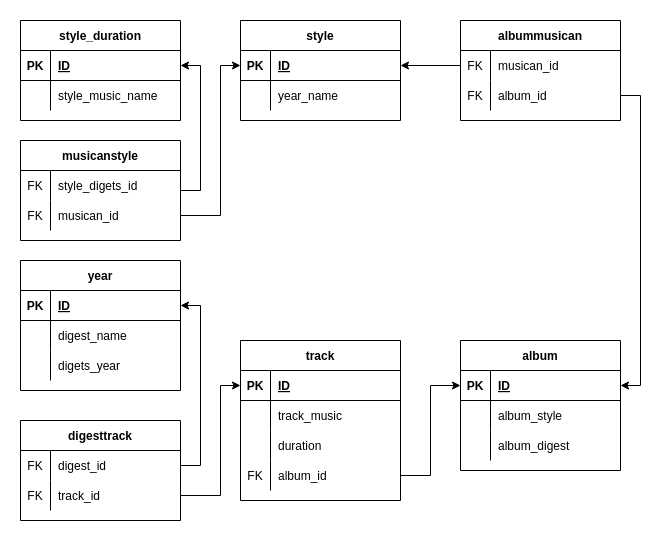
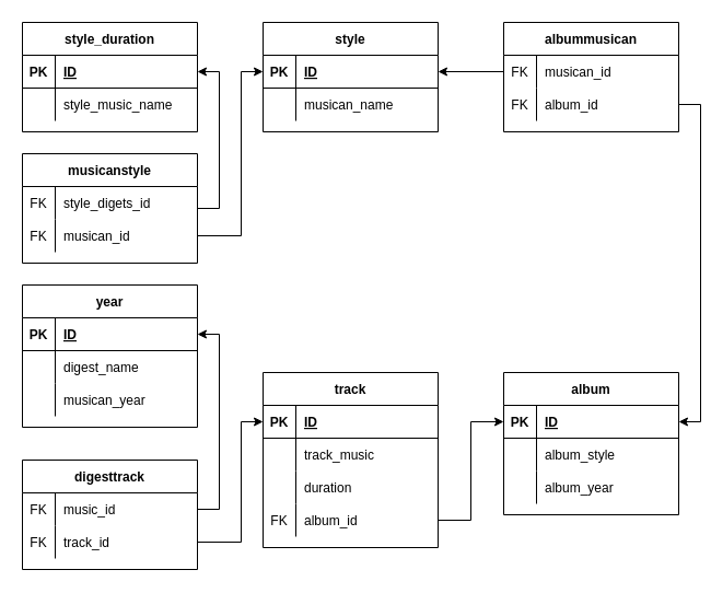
  <mxCell id="0" />
  <mxCell id="1" parent="0" />
  <mxCell id="2" value="style_duration" style="shape=table;startSize=30;container=1;collapsible=1;childLayout=tableLayout;fixedRows=1;rowLines=0;fontStyle=1;align=center;resizeLast=1;" parent="1" vertex="1"><mxGeometry x="20" y="20" width="160" height="100" as="geometry" /></mxCell>
  <mxCell id="3" value="" style="shape=tableRow;horizontal=0;startSize=0;swimlaneHead=0;swimlaneBody=0;fillColor=none;collapsible=0;dropTarget=0;points=[[0,0.5],[1,0.5]];portConstraint=eastwest;top=0;left=0;right=0;bottom=1;" parent="2" vertex="1"><mxGeometry y="30" width="160" height="30" as="geometry" /></mxCell>
  <mxCell id="4" value="PK" style="shape=partialRectangle;connectable=0;fillColor=none;top=0;left=0;bottom=0;right=0;fontStyle=1;overflow=hidden;" parent="3" vertex="1"><mxGeometry width="30" height="30" as="geometry"><mxRectangle width="30" height="30" as="alternateBounds" /></mxGeometry></mxCell>
  <mxCell id="5" value="ID" style="shape=partialRectangle;connectable=0;fillColor=none;top=0;left=0;bottom=0;right=0;align=left;spacingLeft=6;fontStyle=5;overflow=hidden;" parent="3" vertex="1"><mxGeometry x="30" width="130" height="30" as="geometry"><mxRectangle width="130" height="30" as="alternateBounds" /></mxGeometry></mxCell>
  <mxCell id="6" value="" style="shape=tableRow;horizontal=0;startSize=0;swimlaneHead=0;swimlaneBody=0;fillColor=none;collapsible=0;dropTarget=0;points=[[0,0.5],[1,0.5]];portConstraint=eastwest;top=0;left=0;right=0;bottom=0;" parent="2" vertex="1"><mxGeometry y="60" width="160" height="30" as="geometry" /></mxCell>
  <mxCell id="7" value="" style="shape=partialRectangle;connectable=0;fillColor=none;top=0;left=0;bottom=0;right=0;editable=1;overflow=hidden;" parent="6" vertex="1"><mxGeometry width="30" height="30" as="geometry"><mxRectangle width="30" height="30" as="alternateBounds" /></mxGeometry></mxCell>
  <mxCell id="8" value="style_music_name" style="shape=partialRectangle;connectable=0;fillColor=none;top=0;left=0;bottom=0;right=0;align=left;spacingLeft=6;overflow=hidden;" parent="6" vertex="1"><mxGeometry x="30" width="130" height="30" as="geometry"><mxRectangle width="130" height="30" as="alternateBounds" /></mxGeometry></mxCell>
  <mxCell id="9" value="track" style="shape=table;startSize=30;container=1;collapsible=1;childLayout=tableLayout;fixedRows=1;rowLines=0;fontStyle=1;align=center;resizeLast=1;" parent="1" vertex="1"><mxGeometry x="240" y="340" width="160" height="160" as="geometry" /></mxCell>
  <mxCell id="10" value="" style="shape=tableRow;horizontal=0;startSize=0;swimlaneHead=0;swimlaneBody=0;fillColor=none;collapsible=0;dropTarget=0;points=[[0,0.5],[1,0.5]];portConstraint=eastwest;top=0;left=0;right=0;bottom=1;" parent="9" vertex="1"><mxGeometry y="30" width="160" height="30" as="geometry" /></mxCell>
  <mxCell id="11" value="PK" style="shape=partialRectangle;connectable=0;fillColor=none;top=0;left=0;bottom=0;right=0;fontStyle=1;overflow=hidden;" parent="10" vertex="1"><mxGeometry width="30" height="30" as="geometry"><mxRectangle width="30" height="30" as="alternateBounds" /></mxGeometry></mxCell>
  <mxCell id="12" value="ID" style="shape=partialRectangle;connectable=0;fillColor=none;top=0;left=0;bottom=0;right=0;align=left;spacingLeft=6;fontStyle=5;overflow=hidden;" parent="10" vertex="1"><mxGeometry x="30" width="130" height="30" as="geometry"><mxRectangle width="130" height="30" as="alternateBounds" /></mxGeometry></mxCell>
  <mxCell id="13" value="" style="shape=tableRow;horizontal=0;startSize=0;swimlaneHead=0;swimlaneBody=0;fillColor=none;collapsible=0;dropTarget=0;points=[[0,0.5],[1,0.5]];portConstraint=eastwest;top=0;left=0;right=0;bottom=0;" parent="9" vertex="1"><mxGeometry y="60" width="160" height="30" as="geometry" /></mxCell>
  <mxCell id="14" value="" style="shape=partialRectangle;connectable=0;fillColor=none;top=0;left=0;bottom=0;right=0;editable=1;overflow=hidden;" parent="13" vertex="1"><mxGeometry width="30" height="30" as="geometry"><mxRectangle width="30" height="30" as="alternateBounds" /></mxGeometry></mxCell>
  <mxCell id="15" value="track_music" style="shape=partialRectangle;connectable=0;fillColor=none;top=0;left=0;bottom=0;right=0;align=left;spacingLeft=6;overflow=hidden;" parent="13" vertex="1"><mxGeometry x="30" width="130" height="30" as="geometry"><mxRectangle width="130" height="30" as="alternateBounds" /></mxGeometry></mxCell>
  <mxCell id="16" value="" style="shape=tableRow;horizontal=0;startSize=0;swimlaneHead=0;swimlaneBody=0;fillColor=none;collapsible=0;dropTarget=0;points=[[0,0.5],[1,0.5]];portConstraint=eastwest;top=0;left=0;right=0;bottom=0;" parent="9" vertex="1"><mxGeometry y="90" width="160" height="30" as="geometry" /></mxCell>
  <mxCell id="17" value="" style="shape=partialRectangle;connectable=0;fillColor=none;top=0;left=0;bottom=0;right=0;editable=1;overflow=hidden;" parent="16" vertex="1"><mxGeometry width="30" height="30" as="geometry"><mxRectangle width="30" height="30" as="alternateBounds" /></mxGeometry></mxCell>
  <mxCell id="18" value="duration" style="shape=partialRectangle;connectable=0;fillColor=none;top=0;left=0;bottom=0;right=0;align=left;spacingLeft=6;overflow=hidden;" parent="16" vertex="1"><mxGeometry x="30" width="130" height="30" as="geometry"><mxRectangle width="130" height="30" as="alternateBounds" /></mxGeometry></mxCell>
  <mxCell id="19" value="" style="shape=tableRow;horizontal=0;startSize=0;swimlaneHead=0;swimlaneBody=0;fillColor=none;collapsible=0;dropTarget=0;points=[[0,0.5],[1,0.5]];portConstraint=eastwest;top=0;left=0;right=0;bottom=0;" parent="9" vertex="1"><mxGeometry y="120" width="160" height="30" as="geometry" /></mxCell>
  <mxCell id="20" value="FK" style="shape=partialRectangle;connectable=0;fillColor=none;top=0;left=0;bottom=0;right=0;editable=1;overflow=hidden;" parent="19" vertex="1"><mxGeometry width="30" height="30" as="geometry"><mxRectangle width="30" height="30" as="alternateBounds" /></mxGeometry></mxCell>
  <mxCell id="21" value="album_id" style="shape=partialRectangle;connectable=0;fillColor=none;top=0;left=0;bottom=0;right=0;align=left;spacingLeft=6;overflow=hidden;" parent="19" vertex="1"><mxGeometry x="30" width="130" height="30" as="geometry"><mxRectangle width="130" height="30" as="alternateBounds" /></mxGeometry></mxCell>
  <mxCell id="22" value="style" style="shape=table;startSize=30;container=1;collapsible=1;childLayout=tableLayout;fixedRows=1;rowLines=0;fontStyle=1;align=center;resizeLast=1;" parent="1" vertex="1"><mxGeometry x="240" y="20" width="160" height="100" as="geometry" /></mxCell>
  <mxCell id="23" value="" style="shape=tableRow;horizontal=0;startSize=0;swimlaneHead=0;swimlaneBody=0;fillColor=none;collapsible=0;dropTarget=0;points=[[0,0.5],[1,0.5]];portConstraint=eastwest;top=0;left=0;right=0;bottom=1;" parent="22" vertex="1"><mxGeometry y="30" width="160" height="30" as="geometry" /></mxCell>
  <mxCell id="24" value="PK" style="shape=partialRectangle;connectable=0;fillColor=none;top=0;left=0;bottom=0;right=0;fontStyle=1;overflow=hidden;" parent="23" vertex="1"><mxGeometry width="30" height="30" as="geometry"><mxRectangle width="30" height="30" as="alternateBounds" /></mxGeometry></mxCell>
  <mxCell id="25" value="ID" style="shape=partialRectangle;connectable=0;fillColor=none;top=0;left=0;bottom=0;right=0;align=left;spacingLeft=6;fontStyle=5;overflow=hidden;" parent="23" vertex="1"><mxGeometry x="30" width="130" height="30" as="geometry"><mxRectangle width="130" height="30" as="alternateBounds" /></mxGeometry></mxCell>
  <mxCell id="26" value="" style="shape=tableRow;horizontal=0;startSize=0;swimlaneHead=0;swimlaneBody=0;fillColor=none;collapsible=0;dropTarget=0;points=[[0,0.5],[1,0.5]];portConstraint=eastwest;top=0;left=0;right=0;bottom=0;" parent="22" vertex="1"><mxGeometry y="60" width="160" height="30" as="geometry" /></mxCell>
  <mxCell id="27" value="" style="shape=partialRectangle;connectable=0;fillColor=none;top=0;left=0;bottom=0;right=0;editable=1;overflow=hidden;" parent="26" vertex="1"><mxGeometry width="30" height="30" as="geometry"><mxRectangle width="30" height="30" as="alternateBounds" /></mxGeometry></mxCell>
- <mxCell id="28" value="year_name" style="shape=partialRectangle;connectable=0;fillColor=none;top=0;left=0;bottom=0;right=0;align=left;spacingLeft=6;overflow=hidden;" parent="26" vertex="1"><mxGeometry x="30" width="130" height="30" as="geometry"><mxRectangle width="130" height="30" as="alternateBounds" /></mxGeometry></mxCell>
+ <mxCell id="28" value="musican_name" style="shape=partialRectangle;connectable=0;fillColor=none;top=0;left=0;bottom=0;right=0;align=left;spacingLeft=6;overflow=hidden;" parent="26" vertex="1"><mxGeometry x="30" width="130" height="30" as="geometry"><mxRectangle width="130" height="30" as="alternateBounds" /></mxGeometry></mxCell>
  <mxCell id="29" value="album" style="shape=table;startSize=30;container=1;collapsible=1;childLayout=tableLayout;fixedRows=1;rowLines=0;fontStyle=1;align=center;resizeLast=1;" parent="1" vertex="1"><mxGeometry x="460" y="340" width="160" height="130" as="geometry" /></mxCell>
  <mxCell id="30" value="" style="shape=tableRow;horizontal=0;startSize=0;swimlaneHead=0;swimlaneBody=0;fillColor=none;collapsible=0;dropTarget=0;points=[[0,0.5],[1,0.5]];portConstraint=eastwest;top=0;left=0;right=0;bottom=1;" parent="29" vertex="1"><mxGeometry y="30" width="160" height="30" as="geometry" /></mxCell>
  <mxCell id="31" value="PK" style="shape=partialRectangle;connectable=0;fillColor=none;top=0;left=0;bottom=0;right=0;fontStyle=1;overflow=hidden;" parent="30" vertex="1"><mxGeometry width="30" height="30" as="geometry"><mxRectangle width="30" height="30" as="alternateBounds" /></mxGeometry></mxCell>
  <mxCell id="32" value="ID" style="shape=partialRectangle;connectable=0;fillColor=none;top=0;left=0;bottom=0;right=0;align=left;spacingLeft=6;fontStyle=5;overflow=hidden;" parent="30" vertex="1"><mxGeometry x="30" width="130" height="30" as="geometry"><mxRectangle width="130" height="30" as="alternateBounds" /></mxGeometry></mxCell>
  <mxCell id="33" value="" style="shape=tableRow;horizontal=0;startSize=0;swimlaneHead=0;swimlaneBody=0;fillColor=none;collapsible=0;dropTarget=0;points=[[0,0.5],[1,0.5]];portConstraint=eastwest;top=0;left=0;right=0;bottom=0;" parent="29" vertex="1"><mxGeometry y="60" width="160" height="30" as="geometry" /></mxCell>
  <mxCell id="34" value="" style="shape=partialRectangle;connectable=0;fillColor=none;top=0;left=0;bottom=0;right=0;editable=1;overflow=hidden;" parent="33" vertex="1"><mxGeometry width="30" height="30" as="geometry"><mxRectangle width="30" height="30" as="alternateBounds" /></mxGeometry></mxCell>
  <mxCell id="35" value="album_style" style="shape=partialRectangle;connectable=0;fillColor=none;top=0;left=0;bottom=0;right=0;align=left;spacingLeft=6;overflow=hidden;" parent="33" vertex="1"><mxGeometry x="30" width="130" height="30" as="geometry"><mxRectangle width="130" height="30" as="alternateBounds" /></mxGeometry></mxCell>
  <mxCell id="36" value="" style="shape=tableRow;horizontal=0;startSize=0;swimlaneHead=0;swimlaneBody=0;fillColor=none;collapsible=0;dropTarget=0;points=[[0,0.5],[1,0.5]];portConstraint=eastwest;top=0;left=0;right=0;bottom=0;" parent="29" vertex="1"><mxGeometry y="90" width="160" height="30" as="geometry" /></mxCell>
  <mxCell id="37" value="" style="shape=partialRectangle;connectable=0;fillColor=none;top=0;left=0;bottom=0;right=0;editable=1;overflow=hidden;" parent="36" vertex="1"><mxGeometry width="30" height="30" as="geometry"><mxRectangle width="30" height="30" as="alternateBounds" /></mxGeometry></mxCell>
- <mxCell id="38" value="album_digest" style="shape=partialRectangle;connectable=0;fillColor=none;top=0;left=0;bottom=0;right=0;align=left;spacingLeft=6;overflow=hidden;" parent="36" vertex="1"><mxGeometry x="30" width="130" height="30" as="geometry"><mxRectangle width="130" height="30" as="alternateBounds" /></mxGeometry></mxCell>
+ <mxCell id="38" value="album_year" style="shape=partialRectangle;connectable=0;fillColor=none;top=0;left=0;bottom=0;right=0;align=left;spacingLeft=6;overflow=hidden;" parent="36" vertex="1"><mxGeometry x="30" width="130" height="30" as="geometry"><mxRectangle width="130" height="30" as="alternateBounds" /></mxGeometry></mxCell>
  <mxCell id="39" value="year" style="shape=table;startSize=30;container=1;collapsible=1;childLayout=tableLayout;fixedRows=1;rowLines=0;fontStyle=1;align=center;resizeLast=1;" vertex="1" parent="1"><mxGeometry x="20" y="260" width="160" height="130" as="geometry" /></mxCell>
  <mxCell id="40" value="" style="shape=tableRow;horizontal=0;startSize=0;swimlaneHead=0;swimlaneBody=0;fillColor=none;collapsible=0;dropTarget=0;points=[[0,0.5],[1,0.5]];portConstraint=eastwest;top=0;left=0;right=0;bottom=1;" vertex="1" parent="39"><mxGeometry y="30" width="160" height="30" as="geometry" /></mxCell>
  <mxCell id="41" value="PK" style="shape=partialRectangle;connectable=0;fillColor=none;top=0;left=0;bottom=0;right=0;fontStyle=1;overflow=hidden;" vertex="1" parent="40"><mxGeometry width="30" height="30" as="geometry"><mxRectangle width="30" height="30" as="alternateBounds" /></mxGeometry></mxCell>
  <mxCell id="42" value="ID" style="shape=partialRectangle;connectable=0;fillColor=none;top=0;left=0;bottom=0;right=0;align=left;spacingLeft=6;fontStyle=5;overflow=hidden;" vertex="1" parent="40"><mxGeometry x="30" width="130" height="30" as="geometry"><mxRectangle width="130" height="30" as="alternateBounds" /></mxGeometry></mxCell>
  <mxCell id="43" value="" style="shape=tableRow;horizontal=0;startSize=0;swimlaneHead=0;swimlaneBody=0;fillColor=none;collapsible=0;dropTarget=0;points=[[0,0.5],[1,0.5]];portConstraint=eastwest;top=0;left=0;right=0;bottom=0;" vertex="1" parent="39"><mxGeometry y="60" width="160" height="30" as="geometry" /></mxCell>
  <mxCell id="44" value="" style="shape=partialRectangle;connectable=0;fillColor=none;top=0;left=0;bottom=0;right=0;editable=1;overflow=hidden;" vertex="1" parent="43"><mxGeometry width="30" height="30" as="geometry"><mxRectangle width="30" height="30" as="alternateBounds" /></mxGeometry></mxCell>
  <mxCell id="45" value="digest_name" style="shape=partialRectangle;connectable=0;fillColor=none;top=0;left=0;bottom=0;right=0;align=left;spacingLeft=6;overflow=hidden;" vertex="1" parent="43"><mxGeometry x="30" width="130" height="30" as="geometry"><mxRectangle width="130" height="30" as="alternateBounds" /></mxGeometry></mxCell>
  <mxCell id="46" value="" style="shape=tableRow;horizontal=0;startSize=0;swimlaneHead=0;swimlaneBody=0;fillColor=none;collapsible=0;dropTarget=0;points=[[0,0.5],[1,0.5]];portConstraint=eastwest;top=0;left=0;right=0;bottom=0;" vertex="1" parent="39"><mxGeometry y="90" width="160" height="30" as="geometry" /></mxCell>
  <mxCell id="47" value="" style="shape=partialRectangle;connectable=0;fillColor=none;top=0;left=0;bottom=0;right=0;editable=1;overflow=hidden;" vertex="1" parent="46"><mxGeometry width="30" height="30" as="geometry"><mxRectangle width="30" height="30" as="alternateBounds" /></mxGeometry></mxCell>
- <mxCell id="48" value="digets_year" style="shape=partialRectangle;connectable=0;fillColor=none;top=0;left=0;bottom=0;right=0;align=left;spacingLeft=6;overflow=hidden;" vertex="1" parent="46"><mxGeometry x="30" width="130" height="30" as="geometry"><mxRectangle width="130" height="30" as="alternateBounds" /></mxGeometry></mxCell>
+ <mxCell id="48" value="musican_year" style="shape=partialRectangle;connectable=0;fillColor=none;top=0;left=0;bottom=0;right=0;align=left;spacingLeft=6;overflow=hidden;" vertex="1" parent="46"><mxGeometry x="30" width="130" height="30" as="geometry"><mxRectangle width="130" height="30" as="alternateBounds" /></mxGeometry></mxCell>
  <mxCell id="49" value="musicanstyle" style="shape=table;startSize=30;container=1;collapsible=1;childLayout=tableLayout;fixedRows=1;rowLines=0;fontStyle=1;align=center;resizeLast=1;" vertex="1" parent="1"><mxGeometry x="20" y="140" width="160" height="100" as="geometry" /></mxCell>
  <mxCell id="50" value="" style="shape=tableRow;horizontal=0;startSize=0;swimlaneHead=0;swimlaneBody=0;fillColor=none;collapsible=0;dropTarget=0;points=[[0,0.5],[1,0.5]];portConstraint=eastwest;top=0;left=0;right=0;bottom=0;" vertex="1" parent="49"><mxGeometry y="30" width="160" height="30" as="geometry" /></mxCell>
  <mxCell id="51" value="FK" style="shape=partialRectangle;connectable=0;fillColor=none;top=0;left=0;bottom=0;right=0;editable=1;overflow=hidden;" vertex="1" parent="50"><mxGeometry width="30" height="30" as="geometry"><mxRectangle width="30" height="30" as="alternateBounds" /></mxGeometry></mxCell>
  <mxCell id="52" value="style_digets_id" style="shape=partialRectangle;connectable=0;fillColor=none;top=0;left=0;bottom=0;right=0;align=left;spacingLeft=6;overflow=hidden;" vertex="1" parent="50"><mxGeometry x="30" width="130" height="30" as="geometry"><mxRectangle width="130" height="30" as="alternateBounds" /></mxGeometry></mxCell>
  <mxCell id="53" value="" style="shape=tableRow;horizontal=0;startSize=0;swimlaneHead=0;swimlaneBody=0;fillColor=none;collapsible=0;dropTarget=0;points=[[0,0.5],[1,0.5]];portConstraint=eastwest;top=0;left=0;right=0;bottom=0;" vertex="1" parent="49"><mxGeometry y="60" width="160" height="30" as="geometry" /></mxCell>
  <mxCell id="54" value="FK" style="shape=partialRectangle;connectable=0;fillColor=none;top=0;left=0;bottom=0;right=0;editable=1;overflow=hidden;" vertex="1" parent="53"><mxGeometry width="30" height="30" as="geometry"><mxRectangle width="30" height="30" as="alternateBounds" /></mxGeometry></mxCell>
  <mxCell id="55" value="musican_id" style="shape=partialRectangle;connectable=0;fillColor=none;top=0;left=0;bottom=0;right=0;align=left;spacingLeft=6;overflow=hidden;" vertex="1" parent="53"><mxGeometry x="30" width="130" height="30" as="geometry"><mxRectangle width="130" height="30" as="alternateBounds" /></mxGeometry></mxCell>
  <mxCell id="56" style="edgeStyle=orthogonalEdgeStyle;rounded=0;orthogonalLoop=1;jettySize=auto;html=1;exitX=1;exitY=0.5;exitDx=0;exitDy=0;" edge="1" parent="1" source="53" target="23"><mxGeometry relative="1" as="geometry"><Array as="points"><mxPoint x="220" y="215" /><mxPoint x="220" y="65" /></Array></mxGeometry></mxCell>
  <mxCell id="57" style="edgeStyle=orthogonalEdgeStyle;rounded=0;orthogonalLoop=1;jettySize=auto;html=1;entryX=1;entryY=0.5;entryDx=0;entryDy=0;exitX=1;exitY=0.5;exitDx=0;exitDy=0;" edge="1" parent="1" source="49" target="3"><mxGeometry relative="1" as="geometry" /></mxCell>
  <mxCell id="58" value="albummusican" style="shape=table;startSize=30;container=1;collapsible=1;childLayout=tableLayout;fixedRows=1;rowLines=0;fontStyle=1;align=center;resizeLast=1;" vertex="1" parent="1"><mxGeometry x="460" y="20" width="160" height="100" as="geometry" /></mxCell>
  <mxCell id="59" value="" style="shape=tableRow;horizontal=0;startSize=0;swimlaneHead=0;swimlaneBody=0;fillColor=none;collapsible=0;dropTarget=0;points=[[0,0.5],[1,0.5]];portConstraint=eastwest;top=0;left=0;right=0;bottom=0;" vertex="1" parent="58"><mxGeometry y="30" width="160" height="30" as="geometry" /></mxCell>
  <mxCell id="60" value="FK" style="shape=partialRectangle;connectable=0;fillColor=none;top=0;left=0;bottom=0;right=0;editable=1;overflow=hidden;" vertex="1" parent="59"><mxGeometry width="30" height="30" as="geometry"><mxRectangle width="30" height="30" as="alternateBounds" /></mxGeometry></mxCell>
  <mxCell id="61" value="musican_id" style="shape=partialRectangle;connectable=0;fillColor=none;top=0;left=0;bottom=0;right=0;align=left;spacingLeft=6;overflow=hidden;" vertex="1" parent="59"><mxGeometry x="30" width="130" height="30" as="geometry"><mxRectangle width="130" height="30" as="alternateBounds" /></mxGeometry></mxCell>
  <mxCell id="62" value="" style="shape=tableRow;horizontal=0;startSize=0;swimlaneHead=0;swimlaneBody=0;fillColor=none;collapsible=0;dropTarget=0;points=[[0,0.5],[1,0.5]];portConstraint=eastwest;top=0;left=0;right=0;bottom=0;" vertex="1" parent="58"><mxGeometry y="60" width="160" height="30" as="geometry" /></mxCell>
  <mxCell id="63" value="FK" style="shape=partialRectangle;connectable=0;fillColor=none;top=0;left=0;bottom=0;right=0;editable=1;overflow=hidden;" vertex="1" parent="62"><mxGeometry width="30" height="30" as="geometry"><mxRectangle width="30" height="30" as="alternateBounds" /></mxGeometry></mxCell>
  <mxCell id="64" value="album_id" style="shape=partialRectangle;connectable=0;fillColor=none;top=0;left=0;bottom=0;right=0;align=left;spacingLeft=6;overflow=hidden;" vertex="1" parent="62"><mxGeometry x="30" width="130" height="30" as="geometry"><mxRectangle width="130" height="30" as="alternateBounds" /></mxGeometry></mxCell>
  <mxCell id="65" style="edgeStyle=orthogonalEdgeStyle;rounded=0;orthogonalLoop=1;jettySize=auto;html=1;entryX=1;entryY=0.5;entryDx=0;entryDy=0;" edge="1" parent="1" source="59" target="23"><mxGeometry relative="1" as="geometry" /></mxCell>
  <mxCell id="66" style="edgeStyle=orthogonalEdgeStyle;rounded=0;orthogonalLoop=1;jettySize=auto;html=1;entryX=1;entryY=0.5;entryDx=0;entryDy=0;exitX=1;exitY=0.5;exitDx=0;exitDy=0;" edge="1" parent="1" source="62" target="30"><mxGeometry relative="1" as="geometry" /></mxCell>
  <mxCell id="67" style="edgeStyle=orthogonalEdgeStyle;rounded=0;orthogonalLoop=1;jettySize=auto;html=1;entryX=0;entryY=0.5;entryDx=0;entryDy=0;fontFamily=Helvetica;fontSize=12;fontColor=default;startSize=30;" edge="1" parent="1" source="19" target="30"><mxGeometry relative="1" as="geometry" /></mxCell>
  <mxCell id="68" value="digesttrack" style="shape=table;startSize=30;container=1;collapsible=1;childLayout=tableLayout;fixedRows=1;rowLines=0;fontStyle=1;align=center;resizeLast=1;" vertex="1" parent="1"><mxGeometry x="20" y="420" width="160" height="100" as="geometry" /></mxCell>
  <mxCell id="69" value="" style="shape=tableRow;horizontal=0;startSize=0;swimlaneHead=0;swimlaneBody=0;fillColor=none;collapsible=0;dropTarget=0;points=[[0,0.5],[1,0.5]];portConstraint=eastwest;top=0;left=0;right=0;bottom=0;" vertex="1" parent="68"><mxGeometry y="30" width="160" height="30" as="geometry" /></mxCell>
  <mxCell id="70" value="FK" style="shape=partialRectangle;connectable=0;fillColor=none;top=0;left=0;bottom=0;right=0;editable=1;overflow=hidden;" vertex="1" parent="69"><mxGeometry width="30" height="30" as="geometry"><mxRectangle width="30" height="30" as="alternateBounds" /></mxGeometry></mxCell>
- <mxCell id="71" value="digest_id" style="shape=partialRectangle;connectable=0;fillColor=none;top=0;left=0;bottom=0;right=0;align=left;spacingLeft=6;overflow=hidden;" vertex="1" parent="69"><mxGeometry x="30" width="130" height="30" as="geometry"><mxRectangle width="130" height="30" as="alternateBounds" /></mxGeometry></mxCell>
+ <mxCell id="71" value="music_id" style="shape=partialRectangle;connectable=0;fillColor=none;top=0;left=0;bottom=0;right=0;align=left;spacingLeft=6;overflow=hidden;" vertex="1" parent="69"><mxGeometry x="30" width="130" height="30" as="geometry"><mxRectangle width="130" height="30" as="alternateBounds" /></mxGeometry></mxCell>
  <mxCell id="72" value="" style="shape=tableRow;horizontal=0;startSize=0;swimlaneHead=0;swimlaneBody=0;fillColor=none;collapsible=0;dropTarget=0;points=[[0,0.5],[1,0.5]];portConstraint=eastwest;top=0;left=0;right=0;bottom=0;" vertex="1" parent="68"><mxGeometry y="60" width="160" height="30" as="geometry" /></mxCell>
  <mxCell id="73" value="FK" style="shape=partialRectangle;connectable=0;fillColor=none;top=0;left=0;bottom=0;right=0;editable=1;overflow=hidden;" vertex="1" parent="72"><mxGeometry width="30" height="30" as="geometry"><mxRectangle width="30" height="30" as="alternateBounds" /></mxGeometry></mxCell>
  <mxCell id="74" value="track_id" style="shape=partialRectangle;connectable=0;fillColor=none;top=0;left=0;bottom=0;right=0;align=left;spacingLeft=6;overflow=hidden;" vertex="1" parent="72"><mxGeometry x="30" width="130" height="30" as="geometry"><mxRectangle width="130" height="30" as="alternateBounds" /></mxGeometry></mxCell>
  <mxCell id="75" style="edgeStyle=orthogonalEdgeStyle;rounded=0;orthogonalLoop=1;jettySize=auto;html=1;entryX=0;entryY=0.5;entryDx=0;entryDy=0;fontFamily=Helvetica;fontSize=12;fontColor=default;startSize=30;" edge="1" parent="1" source="72" target="10"><mxGeometry relative="1" as="geometry"><Array as="points"><mxPoint x="220" y="495" /><mxPoint x="220" y="385" /></Array></mxGeometry></mxCell>
  <mxCell id="76" style="edgeStyle=orthogonalEdgeStyle;rounded=0;orthogonalLoop=1;jettySize=auto;html=1;exitX=1;exitY=0.5;exitDx=0;exitDy=0;entryX=1;entryY=0.5;entryDx=0;entryDy=0;fontFamily=Helvetica;fontSize=12;fontColor=default;startSize=30;" edge="1" parent="1" source="69" target="40"><mxGeometry relative="1" as="geometry" /></mxCell>
